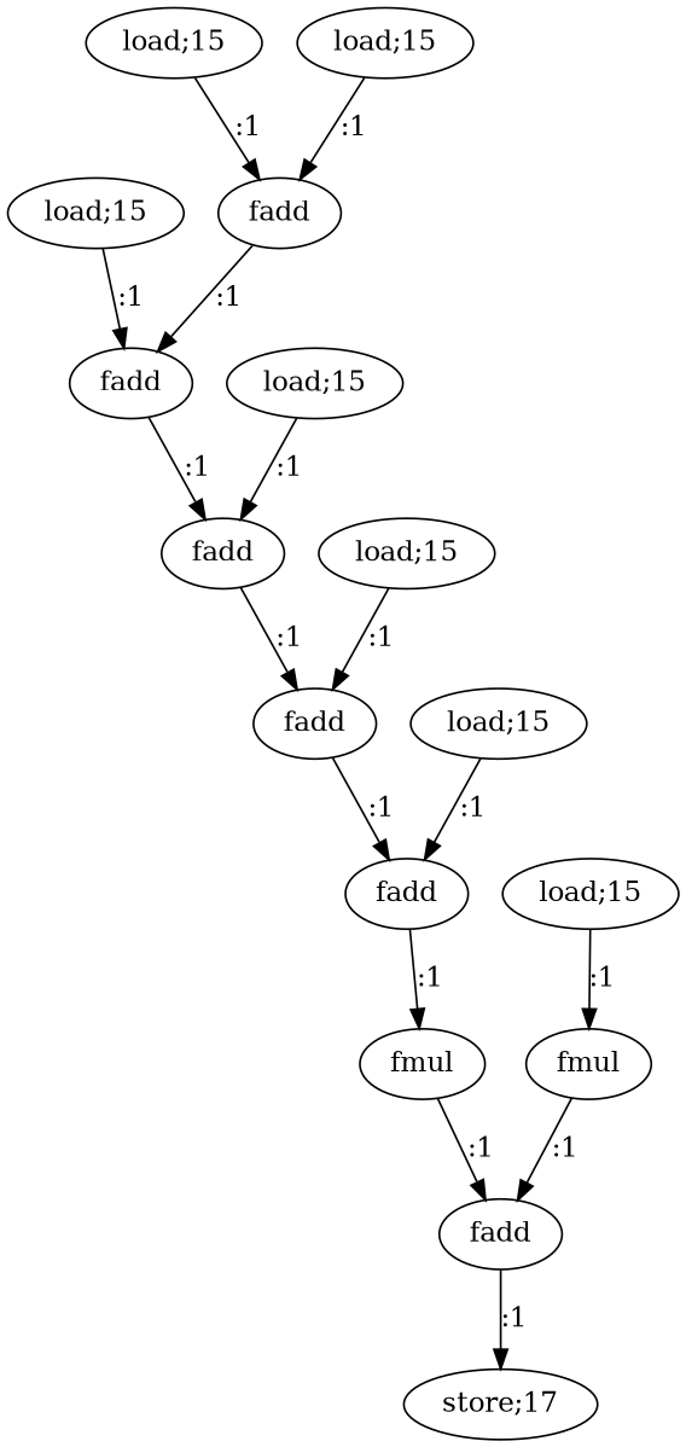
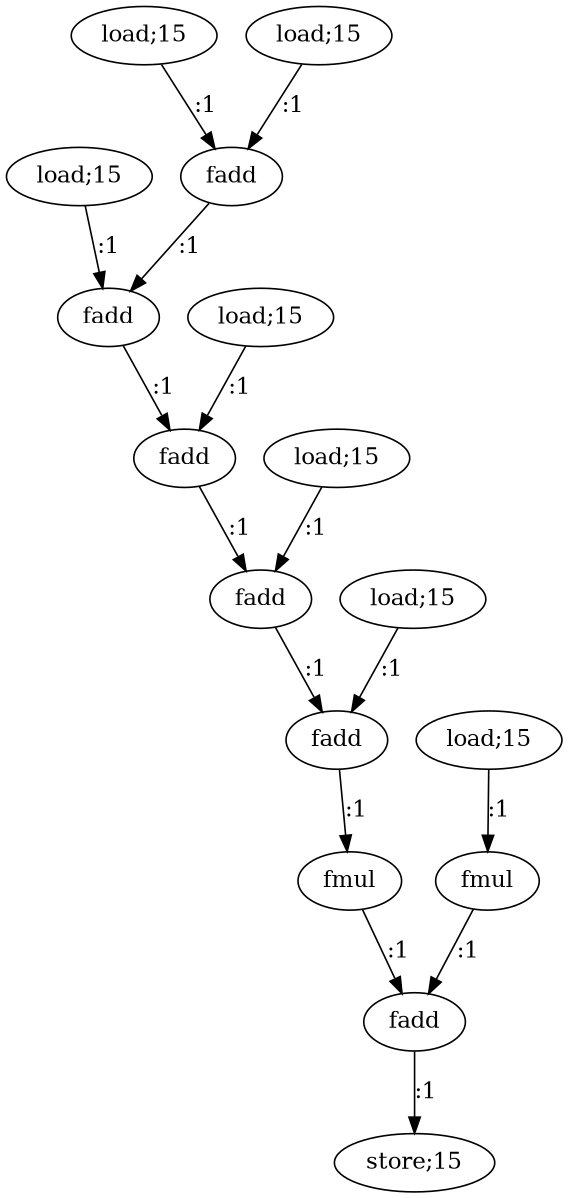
  digraph {
    n1 [label=fmul]
    n2 [label=fadd]
    n3 [label="load;15"]
    n4 [label=fadd]
    n5 [label="load;15"]
    n6 [label="load;15"]
    n7 [label=fadd]
    n8 [label="load;15"]
    n9 [label=fadd]
    n10 [label="load;15"]
    n11 [label=fadd]
    n12 [label="load;15"]
    n13 [label=fadd]
    n14 [label="load;15"]
    n15 [label=fmul]
-   n16 [label="store;17"]
+   n16 [label="store;15"]
    n1 -> n2 [label=":1"]
    n2 -> n16 [label=":1"]
    n3 -> n4 [label=":1"]
    n4 -> n9 [label=":1"]
    n5 -> n1 [label=":1"]
    n6 -> n7 [label=":1"]
    n7 -> n4 [label=":1"]
    n8 -> n7 [label=":1"]
    n9 -> n11 [label=":1"]
    n10 -> n9 [label=":1"]
    n11 -> n13 [label=":1"]
    n12 -> n11 [label=":1"]
    n13 -> n15 [label=":1"]
    n14 -> n13 [label=":1"]
    n15 -> n2 [label=":1"]
  }
